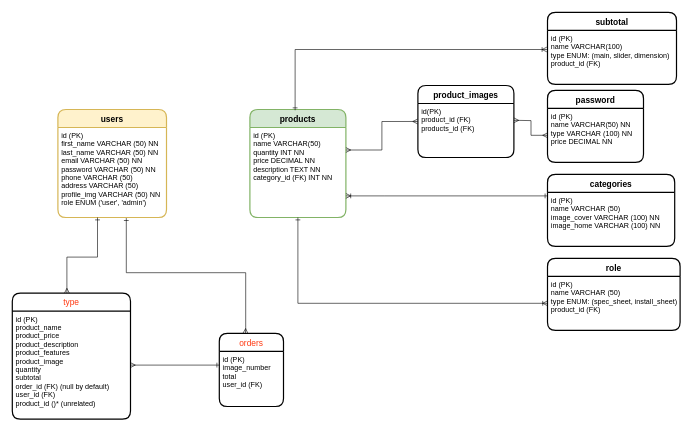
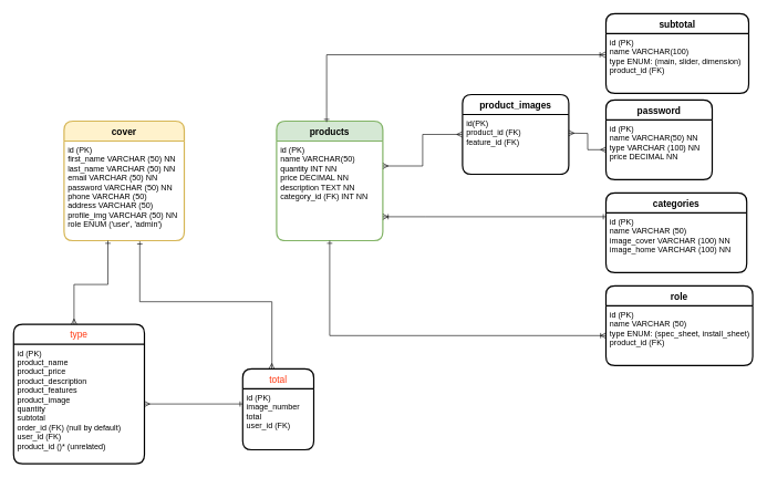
  <mxCell id="0" />
  <mxCell id="1" parent="0" />
  <mxCell id="2" value="product_images" style="swimlane;childLayout=stackLayout;horizontal=1;startSize=30;horizontalStack=0;rounded=1;fontSize=14;fontStyle=1;strokeWidth=2;resizeParent=0;resizeLast=1;shadow=0;dashed=0;align=center;" parent="1" vertex="1"><mxGeometry x="696" y="142" width="160" height="120" as="geometry" /></mxCell>
- <mxCell id="3" value="id(PK)&#10;product_id (FK)&#10;products_id (FK)" style="align=left;strokeColor=none;fillColor=none;spacingLeft=4;fontSize=12;verticalAlign=top;resizable=0;rotatable=0;part=1;" parent="2" vertex="1"><mxGeometry y="30" width="160" height="90" as="geometry" /></mxCell>
+ <mxCell id="3" value="id(PK)&#10;product_id (FK)&#10;feature_id (FK)" style="align=left;strokeColor=none;fillColor=none;spacingLeft=4;fontSize=12;verticalAlign=top;resizable=0;rotatable=0;part=1;" parent="2" vertex="1"><mxGeometry y="30" width="160" height="90" as="geometry" /></mxCell>
  <mxCell id="4" value="password" style="swimlane;childLayout=stackLayout;horizontal=1;startSize=30;horizontalStack=0;rounded=1;fontSize=14;fontStyle=1;strokeWidth=2;resizeParent=0;resizeLast=1;shadow=0;dashed=0;align=center;" parent="1" vertex="1"><mxGeometry x="912" y="150" width="160" height="120" as="geometry" /></mxCell>
  <mxCell id="5" value="id (PK)&#10;name VARCHAR(50) NN&#10;type VARCHAR (100) NN&#10;price DECIMAL NN&#10;" style="align=left;strokeColor=none;fillColor=none;spacingLeft=4;fontSize=12;verticalAlign=top;resizable=0;rotatable=0;part=1;" parent="4" vertex="1"><mxGeometry y="30" width="160" height="90" as="geometry" /></mxCell>
  <mxCell id="6" value="subtotal" style="swimlane;childLayout=stackLayout;horizontal=1;startSize=30;horizontalStack=0;rounded=1;fontSize=14;fontStyle=1;strokeWidth=2;resizeParent=0;resizeLast=1;shadow=0;dashed=0;align=center;" parent="1" vertex="1"><mxGeometry x="912" y="20" width="215" height="120" as="geometry" /></mxCell>
  <mxCell id="7" value="id (PK)&#10;name VARCHAR(100)&#10;type ENUM: (main, slider, dimension)&#10;product_id (FK)" style="align=left;strokeColor=none;fillColor=none;spacingLeft=4;fontSize=12;verticalAlign=top;resizable=0;rotatable=0;part=1;" parent="6" vertex="1"><mxGeometry y="30" width="215" height="90" as="geometry" /></mxCell>
  <mxCell id="8" value="categories" style="swimlane;childLayout=stackLayout;horizontal=1;startSize=30;horizontalStack=0;rounded=1;fontSize=14;fontStyle=1;strokeWidth=2;resizeParent=0;resizeLast=1;shadow=0;dashed=0;align=center;" parent="1" vertex="1"><mxGeometry x="912" y="290" width="212" height="120" as="geometry" /></mxCell>
  <mxCell id="9" value="id (PK)&#10;name VARCHAR (50)&#10;image_cover VARCHAR (100) NN&#10;image_home VARCHAR (100) NN" style="align=left;strokeColor=none;fillColor=none;spacingLeft=4;fontSize=12;verticalAlign=top;resizable=0;rotatable=0;part=1;" parent="8" vertex="1"><mxGeometry y="30" width="212" height="90" as="geometry" /></mxCell>
  <mxCell id="10" value="role" style="swimlane;childLayout=stackLayout;horizontal=1;startSize=30;horizontalStack=0;rounded=1;fontSize=14;fontStyle=1;strokeWidth=2;resizeParent=0;resizeLast=1;shadow=0;dashed=0;align=center;" parent="1" vertex="1"><mxGeometry x="912" y="430" width="221" height="120" as="geometry" /></mxCell>
  <mxCell id="11" value="id (PK)&#10;name VARCHAR (50)&#10;type ENUM: (spec_sheet, install_sheet)&#10;product_id (FK)" style="align=left;strokeColor=none;fillColor=none;spacingLeft=4;fontSize=12;verticalAlign=top;resizable=0;rotatable=0;part=1;" parent="10" vertex="1"><mxGeometry y="30" width="221" height="90" as="geometry" /></mxCell>
  <mxCell id="12" value="products" style="swimlane;childLayout=stackLayout;horizontal=1;startSize=30;horizontalStack=0;rounded=1;fontSize=14;fontStyle=1;strokeWidth=2;resizeParent=0;resizeLast=1;shadow=0;dashed=0;align=center;fillColor=#d5e8d4;strokeColor=#82b366;" parent="1" vertex="1"><mxGeometry x="416" y="182" width="160" height="180" as="geometry" /></mxCell>
  <mxCell id="13" value="id (PK)&#10;name VARCHAR(50)&#10;quantity INT NN&#10;price DECIMAL NN&#10;description TEXT NN&#10;category_id (FK) INT NN&#10;" style="align=left;strokeColor=none;fillColor=none;spacingLeft=4;fontSize=12;verticalAlign=top;resizable=0;rotatable=0;part=1;" parent="12" vertex="1"><mxGeometry y="30" width="160" height="150" as="geometry" /></mxCell>
  <mxCell id="14" style="edgeStyle=orthogonalEdgeStyle;rounded=0;orthogonalLoop=1;jettySize=auto;html=1;startArrow=ERoneToMany;startFill=0;endArrow=ERone;endFill=0;entryX=0.471;entryY=0.007;entryDx=0;entryDy=0;entryPerimeter=0;" parent="1" target="12" edge="1"><mxGeometry relative="1" as="geometry"><mxPoint x="911" y="82" as="sourcePoint" /><mxPoint x="491" y="156" as="targetPoint" /><Array as="points"><mxPoint x="491" y="82" /></Array></mxGeometry></mxCell>
  <mxCell id="15" style="edgeStyle=orthogonalEdgeStyle;rounded=0;orthogonalLoop=1;jettySize=auto;html=1;startArrow=ERoneToMany;startFill=0;endArrow=ERone;endFill=0;" parent="1" source="11" target="13" edge="1"><mxGeometry relative="1" as="geometry"><mxPoint x="912" y="492" as="sourcePoint" /><mxPoint x="479.04" y="613.98" as="targetPoint" /></mxGeometry></mxCell>
  <mxCell id="16" style="edgeStyle=orthogonalEdgeStyle;rounded=0;orthogonalLoop=1;jettySize=auto;html=1;startArrow=ERmany;startFill=0;endArrow=ERmany;endFill=0;" parent="1" source="5" edge="1"><mxGeometry relative="1" as="geometry"><mxPoint x="910" y="200" as="sourcePoint" /><mxPoint x="856" y="200" as="targetPoint" /><Array as="points" /></mxGeometry></mxCell>
  <mxCell id="17" style="edgeStyle=orthogonalEdgeStyle;rounded=0;orthogonalLoop=1;jettySize=auto;html=1;startArrow=ERone;startFill=0;endArrow=ERoneToMany;endFill=0;" parent="1" target="13" edge="1"><mxGeometry relative="1" as="geometry"><mxPoint x="912" y="326" as="sourcePoint" /><mxPoint x="564" y="326" as="targetPoint" /><Array as="points"><mxPoint x="641" y="326" /><mxPoint x="641" y="326" /></Array></mxGeometry></mxCell>
- <mxCell id="18" value="users" style="swimlane;childLayout=stackLayout;horizontal=1;startSize=30;horizontalStack=0;rounded=1;fontSize=14;fontStyle=1;strokeWidth=2;resizeParent=0;resizeLast=1;shadow=0;dashed=0;align=center;fillColor=#fff2cc;strokeColor=#d6b656;" parent="1" vertex="1"><mxGeometry x="96" y="182" width="181" height="180" as="geometry" /></mxCell>
+ <mxCell id="18" value="cover" style="swimlane;childLayout=stackLayout;horizontal=1;startSize=30;horizontalStack=0;rounded=1;fontSize=14;fontStyle=1;strokeWidth=2;resizeParent=0;resizeLast=1;shadow=0;dashed=0;align=center;fillColor=#fff2cc;strokeColor=#d6b656;" parent="1" vertex="1"><mxGeometry x="96" y="182" width="181" height="180" as="geometry" /></mxCell>
  <mxCell id="19" value="id (PK)&#10;first_name VARCHAR (50) NN&#10;last_name VARCHAR (50) NN&#10;email VARCHAR (50) NN&#10;password VARCHAR (50) NN&#10;phone VARCHAR (50)&#10;address VARCHAR (50)&#10;profile_img VARCHAR (50) NN&#10;role ENUM ('user', 'admin')" style="align=left;strokeColor=none;fillColor=none;spacingLeft=4;fontSize=12;verticalAlign=top;resizable=0;rotatable=0;part=1;" parent="18" vertex="1"><mxGeometry y="30" width="181" height="150" as="geometry" /></mxCell>
  <mxCell id="20" style="edgeStyle=orthogonalEdgeStyle;rounded=0;orthogonalLoop=1;jettySize=auto;html=1;startArrow=ERone;startFill=0;endArrow=ERmany;endFill=0;exitX=0;exitY=0.25;exitDx=0;exitDy=0;" parent="1" source="24" target="22" edge="1"><mxGeometry relative="1" as="geometry"><mxPoint x="38" y="501" as="sourcePoint" /><mxPoint x="192" y="535" as="targetPoint" /><Array as="points" /></mxGeometry></mxCell>
  <mxCell id="21" value="type" style="swimlane;childLayout=stackLayout;horizontal=1;startSize=30;horizontalStack=0;rounded=1;fontSize=14;fontStyle=0;strokeWidth=2;resizeParent=0;resizeLast=1;shadow=0;dashed=0;align=center;fontColor=#FF3912;" parent="1" vertex="1"><mxGeometry x="20" y="488" width="197" height="210" as="geometry" /></mxCell>
  <mxCell id="22" value="id (PK)&#10;product_name&#10;product_price&#10;product_description&#10;product_features&#10;product_image&#10;quantity&#10;subtotal&#10;order_id (FK) (null by default)&#10;user_id (FK)&#10;product_id ()* (unrelated)&#10;" style="align=left;strokeColor=none;fillColor=none;spacingLeft=4;fontSize=12;verticalAlign=top;resizable=0;rotatable=0;part=1;" parent="21" vertex="1"><mxGeometry y="30" width="197" height="180" as="geometry" /></mxCell>
- <mxCell id="23" value="orders" style="swimlane;childLayout=stackLayout;horizontal=1;startSize=30;horizontalStack=0;rounded=1;fontSize=14;fontStyle=0;strokeWidth=2;resizeParent=0;resizeLast=1;shadow=0;dashed=0;align=center;fontColor=#FF3912;" parent="1" vertex="1"><mxGeometry x="365" y="555" width="107" height="122" as="geometry" /></mxCell>
+ <mxCell id="23" value="total" style="swimlane;childLayout=stackLayout;horizontal=1;startSize=30;horizontalStack=0;rounded=1;fontSize=14;fontStyle=0;strokeWidth=2;resizeParent=0;resizeLast=1;shadow=0;dashed=0;align=center;fontColor=#FF3912;" parent="1" vertex="1"><mxGeometry x="365" y="555" width="107" height="122" as="geometry" /></mxCell>
  <mxCell id="24" value="id (PK)&#10;image_number&#10;total&#10;user_id (FK)&#10;" style="align=left;strokeColor=none;fillColor=none;spacingLeft=4;fontSize=12;verticalAlign=top;resizable=0;rotatable=0;part=1;" parent="23" vertex="1"><mxGeometry y="30" width="107" height="92" as="geometry" /></mxCell>
  <mxCell id="25" style="edgeStyle=orthogonalEdgeStyle;rounded=0;orthogonalLoop=1;jettySize=auto;html=1;entryX=1;entryY=0.25;entryDx=0;entryDy=0;startArrow=ERmany;startFill=0;endArrow=ERmany;endFill=0;exitX=-0.003;exitY=0.333;exitDx=0;exitDy=0;exitPerimeter=0;" parent="1" source="3" target="13" edge="1"><mxGeometry relative="1" as="geometry"><mxPoint x="696" y="182" as="sourcePoint" /><mxPoint x="479.04" y="303.98" as="targetPoint" /></mxGeometry></mxCell>
  <mxCell id="26" style="edgeStyle=orthogonalEdgeStyle;rounded=0;orthogonalLoop=1;jettySize=auto;html=1;startArrow=ERone;startFill=0;endArrow=ERmany;endFill=0;" parent="1" edge="1"><mxGeometry relative="1" as="geometry"><mxPoint x="162" y="362" as="sourcePoint" /><mxPoint x="111" y="488" as="targetPoint" /><Array as="points"><mxPoint x="162" y="428" /><mxPoint x="111" y="428" /><mxPoint x="111" y="488" /></Array></mxGeometry></mxCell>
  <mxCell id="27" style="edgeStyle=orthogonalEdgeStyle;rounded=0;orthogonalLoop=1;jettySize=auto;html=1;startArrow=ERone;startFill=0;endArrow=ERmany;endFill=0;entryX=0.407;entryY=0;entryDx=0;entryDy=0;entryPerimeter=0;" parent="1" target="23" edge="1"><mxGeometry relative="1" as="geometry"><mxPoint x="210" y="363" as="sourcePoint" /><mxPoint x="249" y="546" as="targetPoint" /><Array as="points"><mxPoint x="210" y="363" /><mxPoint x="210" y="454" /><mxPoint x="409" y="454" /><mxPoint x="409" y="546" /><mxPoint x="409" y="546" /></Array></mxGeometry></mxCell>
